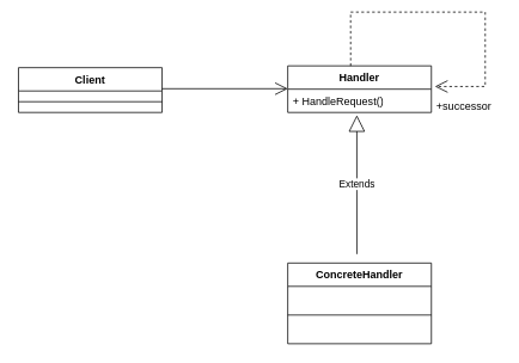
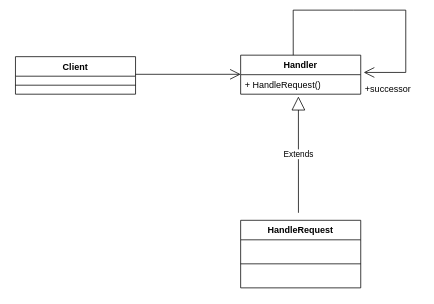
  <mxCell id="0" />
  <mxCell id="1" parent="0" />
  <mxCell id="2" value="Client" style="swimlane;fontStyle=1;align=center;verticalAlign=top;childLayout=stackLayout;horizontal=1;startSize=26;horizontalStack=0;resizeParent=1;resizeParentMax=0;resizeLast=0;collapsible=1;marginBottom=0;whiteSpace=wrap;html=1;" vertex="1" parent="1"><mxGeometry x="20" y="22" width="160" height="50" as="geometry" /></mxCell>
  <mxCell id="3" value="" style="line;strokeWidth=1;fillColor=none;align=left;verticalAlign=middle;spacingTop=-1;spacingLeft=3;spacingRight=3;rotatable=0;labelPosition=right;points=[];portConstraint=eastwest;strokeColor=inherit;" vertex="1" parent="2"><mxGeometry y="26" width="160" height="24" as="geometry" /></mxCell>
  <mxCell id="4" value="Handler" style="swimlane;fontStyle=1;align=center;verticalAlign=top;childLayout=stackLayout;horizontal=1;startSize=26;horizontalStack=0;resizeParent=1;resizeParentMax=0;resizeLast=0;collapsible=1;marginBottom=0;whiteSpace=wrap;html=1;" vertex="1" parent="1"><mxGeometry x="320" y="20" width="160" height="52" as="geometry" /></mxCell>
  <mxCell id="5" value="+ HandleRequest()" style="text;strokeColor=none;fillColor=none;align=left;verticalAlign=top;spacingLeft=4;spacingRight=4;overflow=hidden;rotatable=0;points=[[0,0.5],[1,0.5]];portConstraint=eastwest;whiteSpace=wrap;html=1;" vertex="1" parent="4"><mxGeometry y="26" width="160" height="26" as="geometry" /></mxCell>
- <mxCell id="6" value="" style="endArrow=open;endFill=1;endSize=12;html=1;rounded=0;exitX=0.438;exitY=0;exitDx=0;exitDy=0;exitPerimeter=0;entryX=1.025;entryY=-0.115;entryDx=0;entryDy=0;entryPerimeter=0;dashed=1;" edge="1" parent="4" source="4" target="5"><mxGeometry width="160" relative="1" as="geometry"><mxPoint x="80" y="-70" as="sourcePoint" /><mxPoint x="220" y="20" as="targetPoint" /><Array as="points"><mxPoint x="70" y="-60" /><mxPoint x="150" y="-60" /><mxPoint x="220" y="-60" /><mxPoint x="220" y="23" /></Array></mxGeometry></mxCell>
- <mxCell id="7" value="ConcreteHandler" style="swimlane;fontStyle=1;align=center;verticalAlign=top;childLayout=stackLayout;horizontal=1;startSize=26;horizontalStack=0;resizeParent=1;resizeParentMax=0;resizeLast=0;collapsible=1;marginBottom=0;whiteSpace=wrap;html=1;" vertex="1" parent="1"><mxGeometry x="320" y="240" width="160" height="90" as="geometry" /></mxCell>
+ <mxCell id="6" value="" style="endArrow=open;endFill=1;endSize=12;html=1;rounded=0;exitX=0.438;exitY=0;exitDx=0;exitDy=0;exitPerimeter=0;entryX=1.025;entryY=-0.115;entryDx=0;entryDy=0;entryPerimeter=0;" edge="1" parent="4" source="4" target="5"><mxGeometry width="160" relative="1" as="geometry"><mxPoint x="80" y="-70" as="sourcePoint" /><mxPoint x="220" y="20" as="targetPoint" /><Array as="points"><mxPoint x="70" y="-60" /><mxPoint x="150" y="-60" /><mxPoint x="220" y="-60" /><mxPoint x="220" y="23" /></Array></mxGeometry></mxCell>
+ <mxCell id="7" value="HandleRequest" style="swimlane;fontStyle=1;align=center;verticalAlign=top;childLayout=stackLayout;horizontal=1;startSize=26;horizontalStack=0;resizeParent=1;resizeParentMax=0;resizeLast=0;collapsible=1;marginBottom=0;whiteSpace=wrap;html=1;" vertex="1" parent="1"><mxGeometry x="320" y="240" width="160" height="90" as="geometry" /></mxCell>
  <mxCell id="8" value="" style="line;strokeWidth=1;fillColor=none;align=left;verticalAlign=middle;spacingTop=-1;spacingLeft=3;spacingRight=3;rotatable=0;labelPosition=right;points=[];portConstraint=eastwest;strokeColor=inherit;" vertex="1" parent="7"><mxGeometry y="26" width="160" height="64" as="geometry" /></mxCell>
  <mxCell id="9" value="Extends" style="endArrow=block;endSize=16;endFill=0;html=1;rounded=0;entryX=0.481;entryY=1.115;entryDx=0;entryDy=0;entryPerimeter=0;" edge="1" parent="1" target="5"><mxGeometry width="160" relative="1" as="geometry"><mxPoint x="397" y="230" as="sourcePoint" /><mxPoint x="510" y="160" as="targetPoint" /></mxGeometry></mxCell>
  <mxCell id="10" value="+successor" style="text;html=1;align=center;verticalAlign=middle;resizable=0;points=[];autosize=1;strokeColor=none;fillColor=none;" vertex="1" parent="1"><mxGeometry x="476" y="50" width="80" height="30" as="geometry" /></mxCell>
  <mxCell id="11" value="" style="endArrow=open;endFill=1;endSize=12;html=1;rounded=0;" edge="1" parent="1"><mxGeometry width="160" relative="1" as="geometry"><mxPoint x="180" y="45.5" as="sourcePoint" /><mxPoint x="320" y="45.5" as="targetPoint" /></mxGeometry></mxCell>
